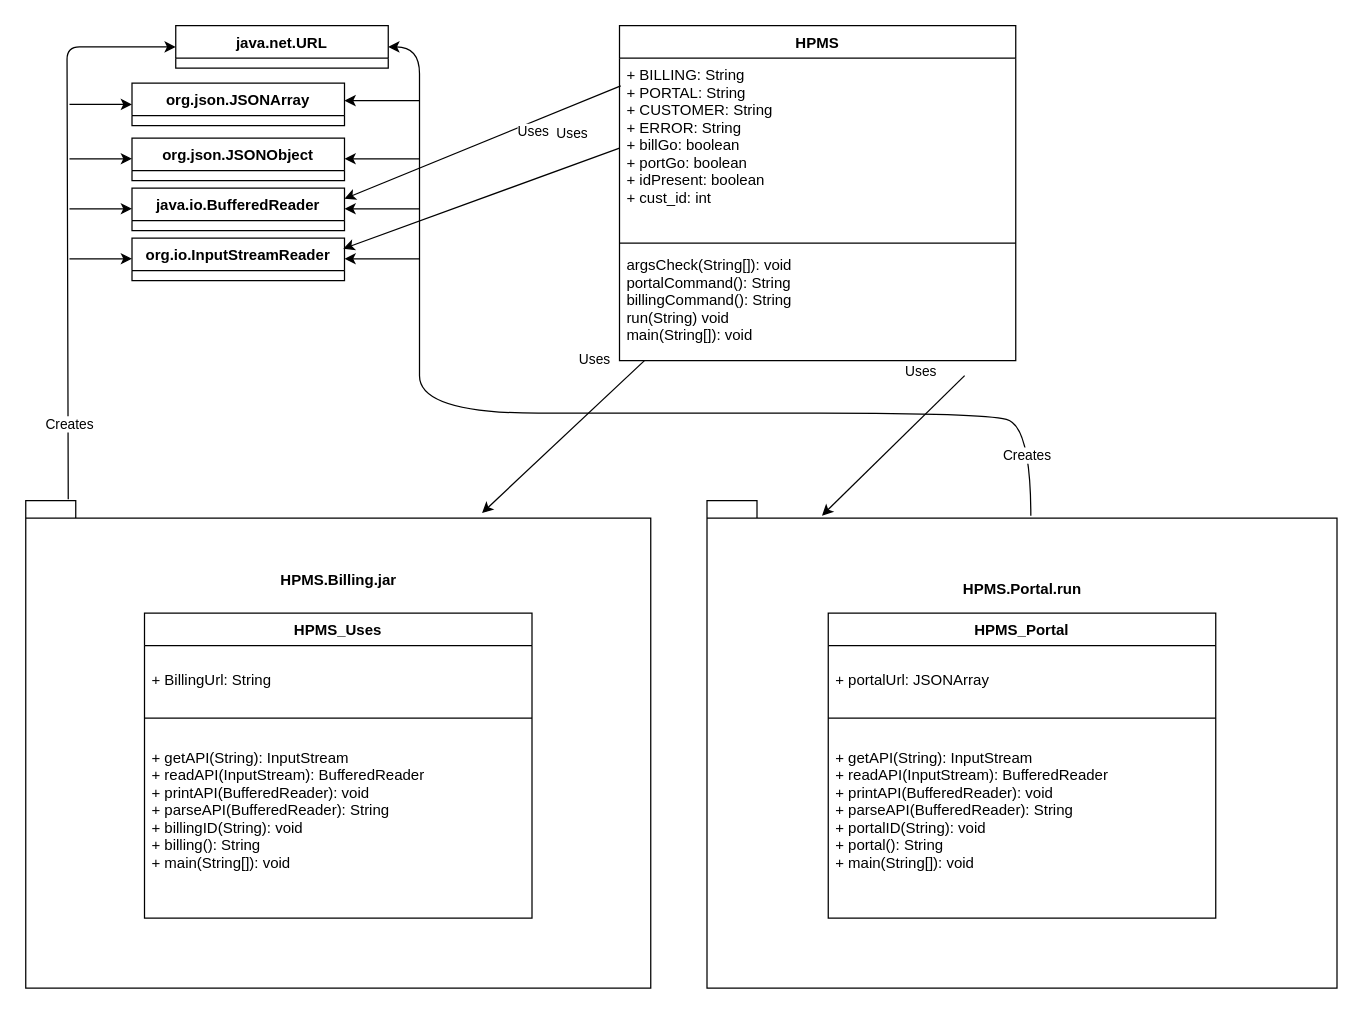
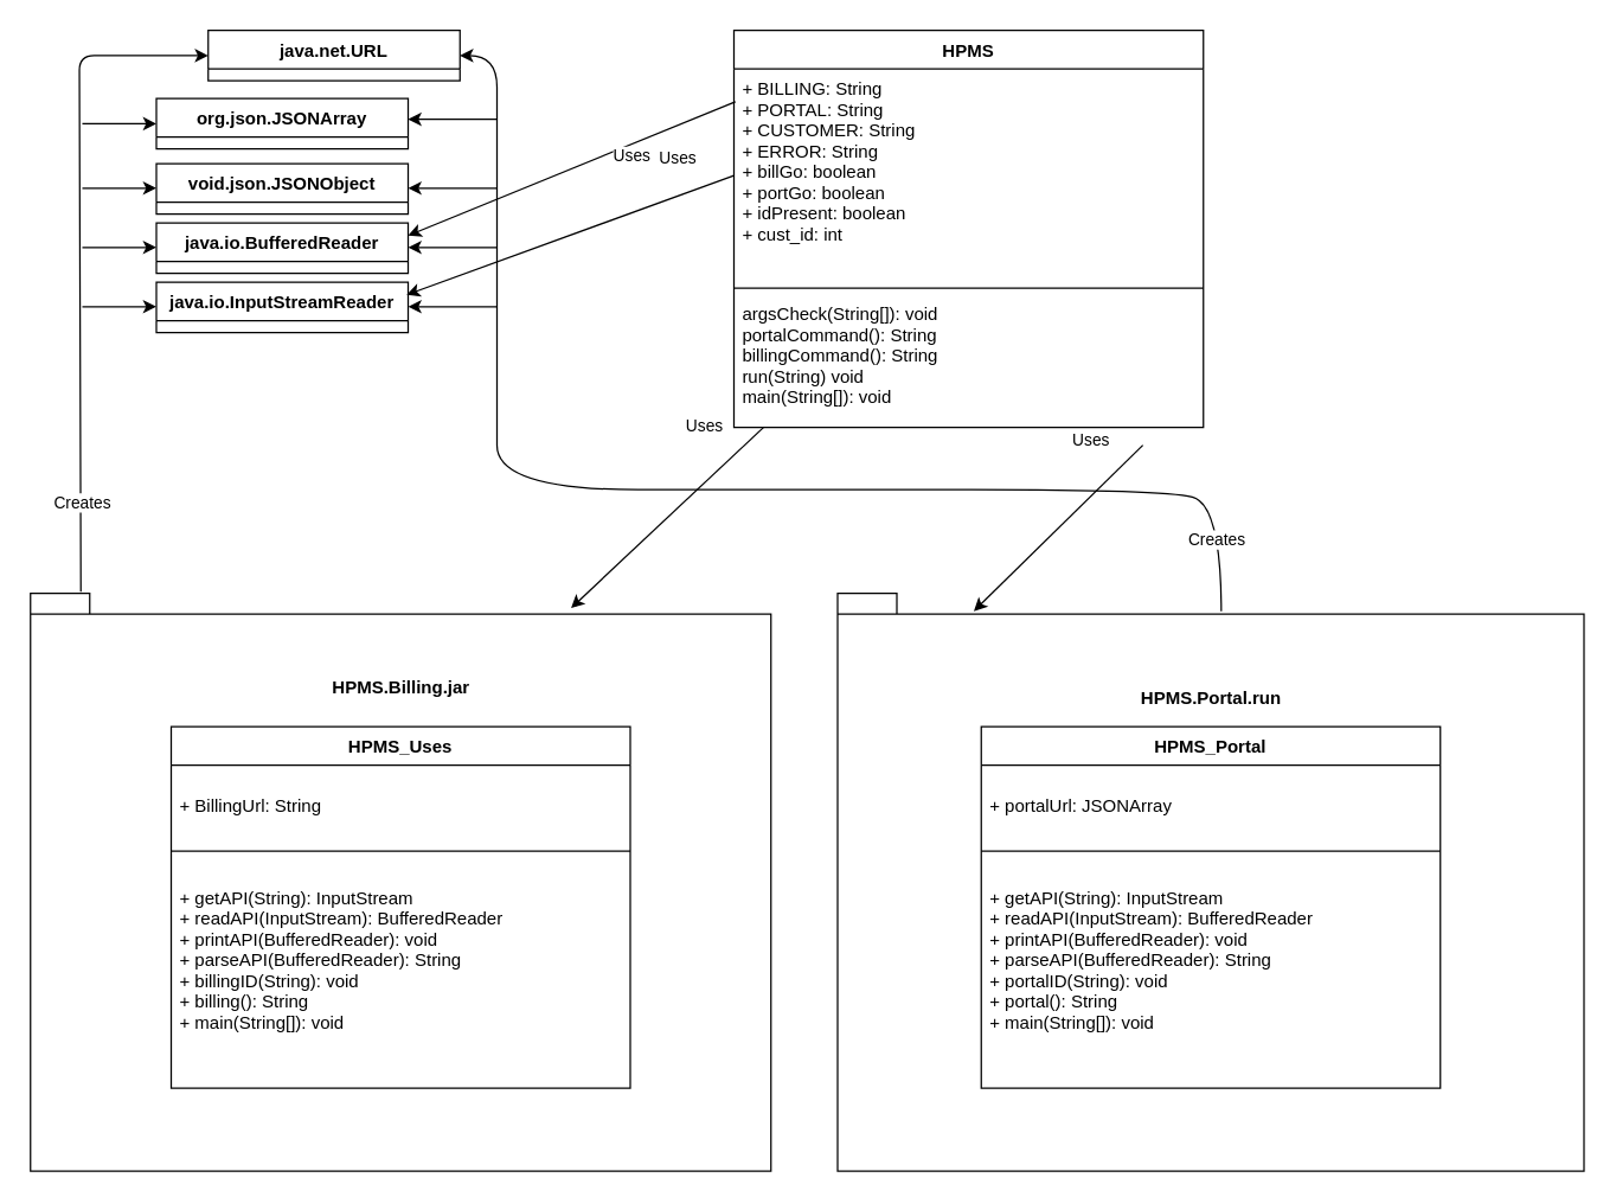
  <mxCell id="0" />
  <mxCell id="1" parent="0" />
  <mxCell id="2" value="HPMS.Billing.jar&lt;br&gt;&lt;br&gt;&lt;br&gt;&lt;br&gt;&lt;br&gt;&lt;br&gt;&lt;br&gt;&lt;br&gt;&lt;br&gt;&lt;br&gt;&lt;br&gt;&lt;br&gt;&lt;br&gt;&lt;br&gt;&lt;br&gt;&lt;br&gt;&lt;br&gt;&lt;br&gt;&lt;br&gt;&lt;br&gt;" style="shape=folder;fontStyle=1;spacingTop=10;tabWidth=40;tabHeight=14;tabPosition=left;html=1;horizontal=1;labelPosition=center;verticalLabelPosition=middle;align=center;verticalAlign=middle;" parent="1" vertex="1"><mxGeometry x="20" y="400" width="500" height="390" as="geometry" /></mxCell>
  <mxCell id="3" value="HPMS.Portal.run&lt;br&gt;&lt;br&gt;&lt;br&gt;&lt;br&gt;&lt;br&gt;&lt;br&gt;&lt;br&gt;&lt;br&gt;&lt;br&gt;&lt;br&gt;&lt;br&gt;&lt;br&gt;&lt;br&gt;&lt;br&gt;&lt;br&gt;&lt;br&gt;&lt;br&gt;&lt;br&gt;&lt;br&gt;" style="shape=folder;fontStyle=1;spacingTop=10;tabWidth=40;tabHeight=14;tabPosition=left;html=1;labelPosition=center;verticalLabelPosition=middle;align=center;verticalAlign=middle;" parent="1" vertex="1"><mxGeometry x="565" y="400" width="504" height="390" as="geometry" /></mxCell>
  <mxCell id="4" value="" style="endArrow=classic;html=1;exitX=0.068;exitY=-0.003;exitDx=0;exitDy=0;exitPerimeter=0;entryX=0;entryY=0.5;entryDx=0;entryDy=0;" edge="1" parent="1" source="2" target="11"><mxGeometry width="50" height="50" relative="1" as="geometry"><mxPoint x="515" y="380" as="sourcePoint" /><mxPoint x="85" y="37" as="targetPoint" /><Array as="points"><mxPoint x="53" y="37" /></Array></mxGeometry></mxCell>
  <mxCell id="5" value="Creates" style="edgeLabel;html=1;align=center;verticalAlign=middle;resizable=0;points=[];" vertex="1" connectable="0" parent="4"><mxGeometry x="0.167" y="-1" relative="1" as="geometry"><mxPoint x="0.67" y="202.17" as="offset" /></mxGeometry></mxCell>
  <mxCell id="6" value="" style="endArrow=classic;html=1;exitX=0.063;exitY=1;exitDx=0;exitDy=0;exitPerimeter=0;" edge="1" parent="1" source="40"><mxGeometry width="50" height="50" relative="1" as="geometry"><mxPoint x="355" y="210" as="sourcePoint" /><mxPoint x="385" y="410" as="targetPoint" /><Array as="points" /></mxGeometry></mxCell>
  <mxCell id="7" value="Uses" style="edgeLabel;html=1;align=center;verticalAlign=middle;resizable=0;points=[];" vertex="1" connectable="0" parent="6"><mxGeometry x="-0.378" y="3" relative="1" as="geometry"><mxPoint x="-2.36" y="-41.03" as="offset" /></mxGeometry></mxCell>
  <mxCell id="8" value="" style="endArrow=classic;html=1;exitX=0.871;exitY=1.133;exitDx=0;exitDy=0;exitPerimeter=0;" edge="1" parent="1" source="40"><mxGeometry width="50" height="50" relative="1" as="geometry"><mxPoint x="656.971" y="90" as="sourcePoint" /><mxPoint x="657" y="412" as="targetPoint" /><Array as="points" /></mxGeometry></mxCell>
  <mxCell id="9" value="Uses" style="edgeLabel;html=1;align=center;verticalAlign=middle;resizable=0;points=[];" vertex="1" connectable="0" parent="8"><mxGeometry x="-0.378" y="3" relative="1" as="geometry"><mxPoint x="-2.36" y="-41.03" as="offset" /></mxGeometry></mxCell>
  <mxCell id="10" value="" style="endArrow=classic;html=1;entryX=0;entryY=0.5;entryDx=0;entryDy=0;" edge="1" parent="1" target="12"><mxGeometry width="50" height="50" relative="1" as="geometry"><mxPoint x="55" y="83" as="sourcePoint" /><mxPoint x="85" y="94" as="targetPoint" /></mxGeometry></mxCell>
  <mxCell id="11" value="java.net.URL" style="swimlane;fontStyle=1;align=center;verticalAlign=top;childLayout=stackLayout;horizontal=1;startSize=26;horizontalStack=0;resizeParent=1;resizeParentMax=0;resizeLast=0;collapsible=1;marginBottom=0;" vertex="1" parent="1"><mxGeometry x="140" y="20" width="170" height="34" as="geometry" /></mxCell>
  <mxCell id="12" value="org.json.JSONArray" style="swimlane;fontStyle=1;align=center;verticalAlign=top;childLayout=stackLayout;horizontal=1;startSize=26;horizontalStack=0;resizeParent=1;resizeParentMax=0;resizeLast=0;collapsible=1;marginBottom=0;" vertex="1" parent="1"><mxGeometry x="105" y="66" width="170" height="34" as="geometry" /></mxCell>
- <mxCell id="13" value="org.json.JSONObject" style="swimlane;fontStyle=1;align=center;verticalAlign=top;childLayout=stackLayout;horizontal=1;startSize=26;horizontalStack=0;resizeParent=1;resizeParentMax=0;resizeLast=0;collapsible=1;marginBottom=0;" vertex="1" parent="1"><mxGeometry x="105" y="110" width="170" height="34" as="geometry" /></mxCell>
+ <mxCell id="13" value="void.json.JSONObject" style="swimlane;fontStyle=1;align=center;verticalAlign=top;childLayout=stackLayout;horizontal=1;startSize=26;horizontalStack=0;resizeParent=1;resizeParentMax=0;resizeLast=0;collapsible=1;marginBottom=0;" vertex="1" parent="1"><mxGeometry x="105" y="110" width="170" height="34" as="geometry" /></mxCell>
  <mxCell id="14" value="java.io.BufferedReader" style="swimlane;fontStyle=1;align=center;verticalAlign=top;childLayout=stackLayout;horizontal=1;startSize=26;horizontalStack=0;resizeParent=1;resizeParentMax=0;resizeLast=0;collapsible=1;marginBottom=0;" vertex="1" parent="1"><mxGeometry x="105" y="150" width="170" height="34" as="geometry" /></mxCell>
- <mxCell id="15" value="org.io.InputStreamReader" style="swimlane;fontStyle=1;align=center;verticalAlign=top;childLayout=stackLayout;horizontal=1;startSize=26;horizontalStack=0;resizeParent=1;resizeParentMax=0;resizeLast=0;collapsible=1;marginBottom=0;" vertex="1" parent="1"><mxGeometry x="105" y="190" width="170" height="34" as="geometry" /></mxCell>
+ <mxCell id="15" value="java.io.InputStreamReader" style="swimlane;fontStyle=1;align=center;verticalAlign=top;childLayout=stackLayout;horizontal=1;startSize=26;horizontalStack=0;resizeParent=1;resizeParentMax=0;resizeLast=0;collapsible=1;marginBottom=0;" vertex="1" parent="1"><mxGeometry x="105" y="190" width="170" height="34" as="geometry" /></mxCell>
  <mxCell id="16" value="" style="endArrow=classic;html=1;entryX=0;entryY=0.5;entryDx=0;entryDy=0;" edge="1" parent="1"><mxGeometry width="50" height="50" relative="1" as="geometry"><mxPoint x="55" y="126.5" as="sourcePoint" /><mxPoint x="105" y="126.5" as="targetPoint" /><Array as="points"><mxPoint x="75" y="126.5" /></Array></mxGeometry></mxCell>
  <mxCell id="17" value="" style="endArrow=classic;html=1;entryX=0;entryY=0.5;entryDx=0;entryDy=0;" edge="1" parent="1"><mxGeometry width="50" height="50" relative="1" as="geometry"><mxPoint x="55" y="166.5" as="sourcePoint" /><mxPoint x="105" y="166.5" as="targetPoint" /><Array as="points"><mxPoint x="75" y="166.5" /></Array></mxGeometry></mxCell>
  <mxCell id="18" value="" style="endArrow=classic;html=1;entryX=0;entryY=0.5;entryDx=0;entryDy=0;" edge="1" parent="1"><mxGeometry width="50" height="50" relative="1" as="geometry"><mxPoint x="55" y="206.5" as="sourcePoint" /><mxPoint x="105" y="206.5" as="targetPoint" /><Array as="points"><mxPoint x="75" y="206.5" /></Array></mxGeometry></mxCell>
  <mxCell id="19" value="HPMS_Uses" style="swimlane;fontStyle=1;align=center;verticalAlign=top;childLayout=stackLayout;horizontal=1;startSize=26;horizontalStack=0;resizeParent=1;resizeParentMax=0;resizeLast=0;collapsible=1;marginBottom=0;" parent="1" vertex="1"><mxGeometry x="115" y="490" width="310" height="244" as="geometry" /></mxCell>
  <mxCell id="20" value="&#10;+ BillingUrl: String" style="text;strokeColor=none;fillColor=none;align=left;verticalAlign=top;spacingLeft=4;spacingRight=4;overflow=hidden;rotatable=0;points=[[0,0.5],[1,0.5]];portConstraint=eastwest;" parent="19" vertex="1"><mxGeometry y="26" width="310" height="54" as="geometry" /></mxCell>
  <mxCell id="21" value="" style="line;strokeWidth=1;fillColor=none;align=left;verticalAlign=middle;spacingTop=-1;spacingLeft=3;spacingRight=3;rotatable=0;labelPosition=right;points=[];portConstraint=eastwest;" parent="19" vertex="1"><mxGeometry y="80" width="310" height="8" as="geometry" /></mxCell>
  <mxCell id="22" value="&#10;+ getAPI(String): InputStream&#10;+ readAPI(InputStream): BufferedReader&#10;+ printAPI(BufferedReader): void&#10;+ parseAPI(BufferedReader): String&#10;+ billingID(String): void&#10;+ billing(): String&#10;+ main(String[]): void" style="text;strokeColor=none;fillColor=none;align=left;verticalAlign=top;spacingLeft=4;spacingRight=4;overflow=hidden;rotatable=0;points=[[0,0.5],[1,0.5]];portConstraint=eastwest;" parent="19" vertex="1"><mxGeometry y="88" width="310" height="156" as="geometry" /></mxCell>
  <mxCell id="23" value="HPMS_Portal" style="swimlane;fontStyle=1;align=center;verticalAlign=top;childLayout=stackLayout;horizontal=1;startSize=26;horizontalStack=0;resizeParent=1;resizeParentMax=0;resizeLast=0;collapsible=1;marginBottom=0;" vertex="1" parent="1"><mxGeometry x="662" y="490" width="310" height="244" as="geometry" /></mxCell>
  <mxCell id="24" value="&#10;+ portalUrl: JSONArray" style="text;strokeColor=none;fillColor=none;align=left;verticalAlign=top;spacingLeft=4;spacingRight=4;overflow=hidden;rotatable=0;points=[[0,0.5],[1,0.5]];portConstraint=eastwest;" vertex="1" parent="23"><mxGeometry y="26" width="310" height="54" as="geometry" /></mxCell>
  <mxCell id="25" value="" style="line;strokeWidth=1;fillColor=none;align=left;verticalAlign=middle;spacingTop=-1;spacingLeft=3;spacingRight=3;rotatable=0;labelPosition=right;points=[];portConstraint=eastwest;" vertex="1" parent="23"><mxGeometry y="80" width="310" height="8" as="geometry" /></mxCell>
  <mxCell id="26" value="&#10;+ getAPI(String): InputStream&#10;+ readAPI(InputStream): BufferedReader&#10;+ printAPI(BufferedReader): void&#10;+ parseAPI(BufferedReader): String&#10;+ portalID(String): void&#10;+ portal(): String&#10;+ main(String[]): void" style="text;strokeColor=none;fillColor=none;align=left;verticalAlign=top;spacingLeft=4;spacingRight=4;overflow=hidden;rotatable=0;points=[[0,0.5],[1,0.5]];portConstraint=eastwest;" vertex="1" parent="23"><mxGeometry y="88" width="310" height="156" as="geometry" /></mxCell>
  <mxCell id="27" value="" style="curved=1;endArrow=classic;html=1;entryX=1;entryY=0.5;entryDx=0;entryDy=0;exitX=0.514;exitY=0.031;exitDx=0;exitDy=0;exitPerimeter=0;" edge="1" parent="1" source="3" target="11"><mxGeometry width="50" height="50" relative="1" as="geometry"><mxPoint x="525" y="340" as="sourcePoint" /><mxPoint x="305" y="70" as="targetPoint" /><Array as="points"><mxPoint x="824" y="340" /><mxPoint x="785" y="330" /><mxPoint x="525" y="330" /><mxPoint x="335" y="330" /><mxPoint x="335" y="270" /><mxPoint x="335" y="80" /><mxPoint x="335" y="37" /></Array></mxGeometry></mxCell>
  <mxCell id="28" value="Creates" style="edgeLabel;html=1;align=center;verticalAlign=middle;resizable=0;points=[];" vertex="1" connectable="0" parent="27"><mxGeometry x="-0.888" y="4" relative="1" as="geometry"><mxPoint as="offset" /></mxGeometry></mxCell>
  <mxCell id="29" value="" style="endArrow=classic;html=1;" edge="1" parent="1"><mxGeometry width="50" height="50" relative="1" as="geometry"><mxPoint x="335" y="80" as="sourcePoint" /><mxPoint x="275" y="80" as="targetPoint" /></mxGeometry></mxCell>
  <mxCell id="30" value="" style="endArrow=classic;html=1;" edge="1" parent="1"><mxGeometry width="50" height="50" relative="1" as="geometry"><mxPoint x="335" y="126.5" as="sourcePoint" /><mxPoint x="275" y="126.5" as="targetPoint" /></mxGeometry></mxCell>
  <mxCell id="31" value="" style="endArrow=classic;html=1;" edge="1" parent="1"><mxGeometry width="50" height="50" relative="1" as="geometry"><mxPoint x="335" y="166.5" as="sourcePoint" /><mxPoint x="275" y="166.5" as="targetPoint" /></mxGeometry></mxCell>
  <mxCell id="32" value="" style="endArrow=classic;html=1;" edge="1" parent="1"><mxGeometry width="50" height="50" relative="1" as="geometry"><mxPoint x="335" y="206.5" as="sourcePoint" /><mxPoint x="275" y="206.5" as="targetPoint" /></mxGeometry></mxCell>
  <mxCell id="33" value="" style="endArrow=classic;html=1;exitX=0.003;exitY=0.154;exitDx=0;exitDy=0;exitPerimeter=0;entryX=1;entryY=0.25;entryDx=0;entryDy=0;" edge="1" parent="1" source="38" target="14"><mxGeometry width="50" height="50" relative="1" as="geometry"><mxPoint x="524.971" y="190" as="sourcePoint" /><mxPoint x="395" y="420" as="targetPoint" /><Array as="points" /></mxGeometry></mxCell>
  <mxCell id="34" value="Uses" style="edgeLabel;html=1;align=center;verticalAlign=middle;resizable=0;points=[];" vertex="1" connectable="0" parent="33"><mxGeometry x="-0.378" y="3" relative="1" as="geometry"><mxPoint x="27.5" y="7.03" as="offset" /></mxGeometry></mxCell>
  <mxCell id="35" value="" style="endArrow=classic;html=1;exitX=0;exitY=0.5;exitDx=0;exitDy=0;entryX=1;entryY=0.25;entryDx=0;entryDy=0;" edge="1" parent="1" source="38"><mxGeometry width="50" height="50" relative="1" as="geometry"><mxPoint x="495.001" y="160.004" as="sourcePoint" /><mxPoint x="274.05" y="198.5" as="targetPoint" /><Array as="points" /></mxGeometry></mxCell>
  <mxCell id="36" value="Uses" style="edgeLabel;html=1;align=center;verticalAlign=middle;resizable=0;points=[];" vertex="1" connectable="0" parent="35"><mxGeometry x="-0.378" y="3" relative="1" as="geometry"><mxPoint x="-2.36" y="-41.03" as="offset" /></mxGeometry></mxCell>
  <mxCell id="37" value="HPMS" style="swimlane;fontStyle=1;align=center;verticalAlign=top;childLayout=stackLayout;horizontal=1;startSize=26;horizontalStack=0;resizeParent=1;resizeParentMax=0;resizeLast=0;collapsible=1;marginBottom=0;" parent="1" vertex="1"><mxGeometry x="495" y="20" width="317" height="268" as="geometry" /></mxCell>
  <mxCell id="38" value="+ BILLING: String&#10;+ PORTAL: String&#10;+ CUSTOMER: String&#10;+ ERROR: String&#10;+ billGo: boolean&#10;+ portGo: boolean&#10;+ idPresent: boolean&#10;+ cust_id: int&#10;" style="text;strokeColor=none;fillColor=none;align=left;verticalAlign=top;spacingLeft=4;spacingRight=4;overflow=hidden;rotatable=0;points=[[0,0.5],[1,0.5]];portConstraint=eastwest;" parent="37" vertex="1"><mxGeometry y="26" width="317" height="144" as="geometry" /></mxCell>
  <mxCell id="39" value="" style="line;strokeWidth=1;fillColor=none;align=left;verticalAlign=middle;spacingTop=-1;spacingLeft=3;spacingRight=3;rotatable=0;labelPosition=right;points=[];portConstraint=eastwest;" parent="37" vertex="1"><mxGeometry y="170" width="317" height="8" as="geometry" /></mxCell>
  <mxCell id="40" value="argsCheck(String[]): void&#10;portalCommand(): String&#10;billingCommand(): String&#10;run(String) void&#10;main(String[]): void&#10;" style="text;strokeColor=none;fillColor=none;align=left;verticalAlign=top;spacingLeft=4;spacingRight=4;overflow=hidden;rotatable=0;points=[[0,0.5],[1,0.5]];portConstraint=eastwest;" parent="37" vertex="1"><mxGeometry y="178" width="317" height="90" as="geometry" /></mxCell>
